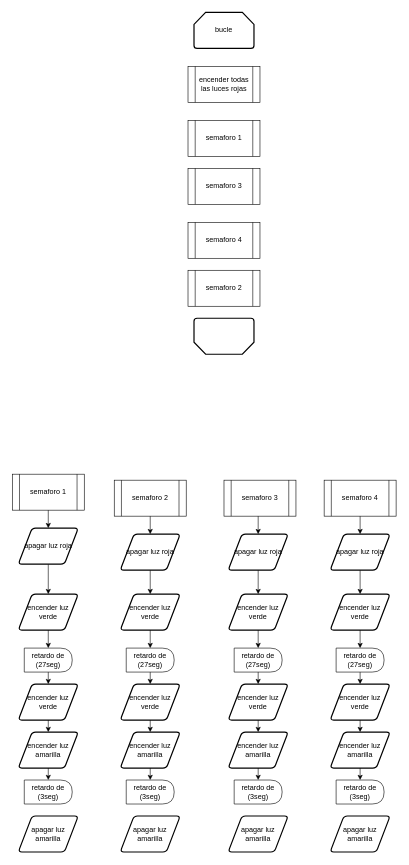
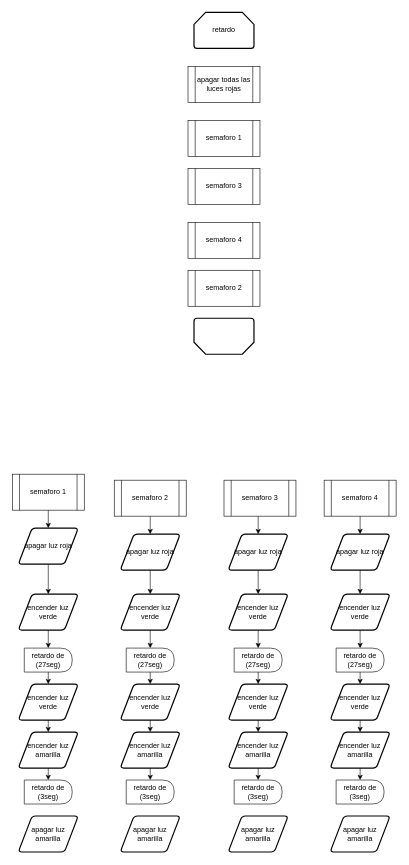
  <mxCell id="0" />
  <mxCell id="1" parent="0" />
  <mxCell id="2" value="" style="endArrow=classic;html=1;rounded=0;exitX=0.5;exitY=1;exitDx=0;exitDy=0;" parent="1" edge="1"><mxGeometry width="50" height="50" relative="1" as="geometry"><mxPoint x="80" y="940" as="sourcePoint" /><mxPoint x="80" y="990" as="targetPoint" /></mxGeometry></mxCell>
  <mxCell id="3" value="encender luz verde" style="shape=parallelogram;html=1;strokeWidth=2;perimeter=parallelogramPerimeter;whiteSpace=wrap;rounded=1;arcSize=12;size=0.23;" parent="1" vertex="1"><mxGeometry x="30" y="990" width="100" height="60" as="geometry" /></mxCell>
  <mxCell id="4" value="retardo de (27seg)" style="shape=delay;whiteSpace=wrap;html=1;" parent="1" vertex="1"><mxGeometry x="40" y="1080" width="80" height="40" as="geometry" /></mxCell>
  <mxCell id="5" value="" style="endArrow=classic;html=1;rounded=0;exitX=0.5;exitY=1;exitDx=0;exitDy=0;entryX=0.5;entryY=0;entryDx=0;entryDy=0;" parent="1" source="3" target="4" edge="1"><mxGeometry width="50" height="50" relative="1" as="geometry"><mxPoint x="380" y="1070" as="sourcePoint" /><mxPoint x="70" y="1080" as="targetPoint" /></mxGeometry></mxCell>
  <mxCell id="6" value="encender luz verde" style="shape=parallelogram;html=1;strokeWidth=2;perimeter=parallelogramPerimeter;whiteSpace=wrap;rounded=1;arcSize=12;size=0.23;" parent="1" vertex="1"><mxGeometry x="30" y="1140" width="100" height="60" as="geometry" /></mxCell>
  <mxCell id="7" value="encender luz amarilla" style="shape=parallelogram;html=1;strokeWidth=2;perimeter=parallelogramPerimeter;whiteSpace=wrap;rounded=1;arcSize=12;size=0.23;" parent="1" vertex="1"><mxGeometry x="30" y="1220" width="100" height="60" as="geometry" /></mxCell>
  <mxCell id="8" value="retardo de (3seg)" style="shape=delay;whiteSpace=wrap;html=1;" parent="1" vertex="1"><mxGeometry x="40" y="1300" width="80" height="40" as="geometry" /></mxCell>
  <mxCell id="9" value="apagar luz amarilla" style="shape=parallelogram;html=1;strokeWidth=2;perimeter=parallelogramPerimeter;whiteSpace=wrap;rounded=1;arcSize=12;size=0.23;" parent="1" vertex="1"><mxGeometry x="30" y="1360" width="100" height="60" as="geometry" /></mxCell>
  <mxCell id="10" value="apagar luz roja" style="shape=parallelogram;html=1;strokeWidth=2;perimeter=parallelogramPerimeter;whiteSpace=wrap;rounded=1;arcSize=12;size=0.23;" parent="1" vertex="1"><mxGeometry x="30" y="880" width="100" height="60" as="geometry" /></mxCell>
  <mxCell id="11" value="semaforo 1" style="shape=process;whiteSpace=wrap;html=1;backgroundOutline=1;" parent="1" vertex="1"><mxGeometry x="20" y="790" width="120" height="60" as="geometry" /></mxCell>
  <mxCell id="12" value="" style="endArrow=classic;html=1;rounded=0;entryX=0.5;entryY=0;entryDx=0;entryDy=0;" parent="1" target="6" edge="1"><mxGeometry width="50" height="50" relative="1" as="geometry"><mxPoint x="80" y="1120" as="sourcePoint" /><mxPoint x="130" y="1070" as="targetPoint" /></mxGeometry></mxCell>
  <mxCell id="13" value="" style="endArrow=classic;html=1;rounded=0;entryX=0.5;entryY=0;entryDx=0;entryDy=0;" parent="1" target="7" edge="1"><mxGeometry width="50" height="50" relative="1" as="geometry"><mxPoint x="80" y="1200" as="sourcePoint" /><mxPoint x="130" y="1150" as="targetPoint" /></mxGeometry></mxCell>
  <mxCell id="14" value="" style="endArrow=classic;html=1;rounded=0;entryX=0.5;entryY=0;entryDx=0;entryDy=0;" parent="1" target="8" edge="1"><mxGeometry width="50" height="50" relative="1" as="geometry"><mxPoint x="80" y="1280" as="sourcePoint" /><mxPoint x="130" y="1230" as="targetPoint" /></mxGeometry></mxCell>
  <mxCell id="15" value="" style="endArrow=classic;html=1;rounded=0;entryX=0.5;entryY=0;entryDx=0;entryDy=0;" parent="1" target="10" edge="1"><mxGeometry width="50" height="50" relative="1" as="geometry"><mxPoint x="80" y="850" as="sourcePoint" /><mxPoint x="130" y="800" as="targetPoint" /></mxGeometry></mxCell>
  <mxCell id="16" value="" style="endArrow=classic;html=1;rounded=0;exitX=0.5;exitY=1;exitDx=0;exitDy=0;" parent="1" edge="1"><mxGeometry width="50" height="50" relative="1" as="geometry"><mxPoint x="250" y="940" as="sourcePoint" /><mxPoint x="250" y="990" as="targetPoint" /></mxGeometry></mxCell>
  <mxCell id="17" value="encender luz verde" style="shape=parallelogram;html=1;strokeWidth=2;perimeter=parallelogramPerimeter;whiteSpace=wrap;rounded=1;arcSize=12;size=0.23;" parent="1" vertex="1"><mxGeometry x="200" y="990" width="100" height="60" as="geometry" /></mxCell>
  <mxCell id="18" value="retardo de (27seg)" style="shape=delay;whiteSpace=wrap;html=1;" parent="1" vertex="1"><mxGeometry x="210" y="1080" width="80" height="40" as="geometry" /></mxCell>
  <mxCell id="19" value="" style="endArrow=classic;html=1;rounded=0;exitX=0.5;exitY=1;exitDx=0;exitDy=0;entryX=0.5;entryY=0;entryDx=0;entryDy=0;" parent="1" source="17" target="18" edge="1"><mxGeometry width="50" height="50" relative="1" as="geometry"><mxPoint x="550" y="1070" as="sourcePoint" /><mxPoint x="240" y="1080" as="targetPoint" /></mxGeometry></mxCell>
  <mxCell id="20" value="encender luz verde" style="shape=parallelogram;html=1;strokeWidth=2;perimeter=parallelogramPerimeter;whiteSpace=wrap;rounded=1;arcSize=12;size=0.23;" parent="1" vertex="1"><mxGeometry x="200" y="1140" width="100" height="60" as="geometry" /></mxCell>
  <mxCell id="21" value="encender luz amarilla" style="shape=parallelogram;html=1;strokeWidth=2;perimeter=parallelogramPerimeter;whiteSpace=wrap;rounded=1;arcSize=12;size=0.23;" parent="1" vertex="1"><mxGeometry x="200" y="1220" width="100" height="60" as="geometry" /></mxCell>
  <mxCell id="22" value="retardo de (3seg)" style="shape=delay;whiteSpace=wrap;html=1;" parent="1" vertex="1"><mxGeometry x="210" y="1300" width="80" height="40" as="geometry" /></mxCell>
  <mxCell id="23" value="apagar luz amarilla" style="shape=parallelogram;html=1;strokeWidth=2;perimeter=parallelogramPerimeter;whiteSpace=wrap;rounded=1;arcSize=12;size=0.23;" parent="1" vertex="1"><mxGeometry x="200" y="1360" width="100" height="60" as="geometry" /></mxCell>
  <mxCell id="24" value="apagar luz roja" style="shape=parallelogram;html=1;strokeWidth=2;perimeter=parallelogramPerimeter;whiteSpace=wrap;rounded=1;arcSize=12;size=0.23;" parent="1" vertex="1"><mxGeometry x="200" y="890" width="100" height="60" as="geometry" /></mxCell>
  <mxCell id="25" value="semaforo 2" style="shape=process;whiteSpace=wrap;html=1;backgroundOutline=1;" parent="1" vertex="1"><mxGeometry x="190" y="800" width="120" height="60" as="geometry" /></mxCell>
  <mxCell id="26" value="" style="endArrow=classic;html=1;rounded=0;entryX=0.5;entryY=0;entryDx=0;entryDy=0;" parent="1" target="20" edge="1"><mxGeometry width="50" height="50" relative="1" as="geometry"><mxPoint x="250" y="1120" as="sourcePoint" /><mxPoint x="300" y="1070" as="targetPoint" /></mxGeometry></mxCell>
  <mxCell id="27" value="" style="endArrow=classic;html=1;rounded=0;entryX=0.5;entryY=0;entryDx=0;entryDy=0;" parent="1" target="21" edge="1"><mxGeometry width="50" height="50" relative="1" as="geometry"><mxPoint x="250" y="1200" as="sourcePoint" /><mxPoint x="300" y="1150" as="targetPoint" /></mxGeometry></mxCell>
  <mxCell id="28" value="" style="endArrow=classic;html=1;rounded=0;entryX=0.5;entryY=0;entryDx=0;entryDy=0;" parent="1" target="22" edge="1"><mxGeometry width="50" height="50" relative="1" as="geometry"><mxPoint x="250" y="1280" as="sourcePoint" /><mxPoint x="300" y="1230" as="targetPoint" /></mxGeometry></mxCell>
  <mxCell id="29" value="" style="endArrow=classic;html=1;rounded=0;entryX=0.5;entryY=0;entryDx=0;entryDy=0;" parent="1" target="24" edge="1"><mxGeometry width="50" height="50" relative="1" as="geometry"><mxPoint x="250" y="860" as="sourcePoint" /><mxPoint x="300" y="810" as="targetPoint" /></mxGeometry></mxCell>
  <mxCell id="30" value="" style="endArrow=classic;html=1;rounded=0;exitX=0.5;exitY=1;exitDx=0;exitDy=0;" parent="1" edge="1"><mxGeometry width="50" height="50" relative="1" as="geometry"><mxPoint x="430" y="940" as="sourcePoint" /><mxPoint x="430" y="990" as="targetPoint" /></mxGeometry></mxCell>
  <mxCell id="31" value="encender luz verde" style="shape=parallelogram;html=1;strokeWidth=2;perimeter=parallelogramPerimeter;whiteSpace=wrap;rounded=1;arcSize=12;size=0.23;" parent="1" vertex="1"><mxGeometry x="380" y="990" width="100" height="60" as="geometry" /></mxCell>
  <mxCell id="32" value="retardo de (27seg)" style="shape=delay;whiteSpace=wrap;html=1;" parent="1" vertex="1"><mxGeometry x="390" y="1080" width="80" height="40" as="geometry" /></mxCell>
  <mxCell id="33" value="" style="endArrow=classic;html=1;rounded=0;exitX=0.5;exitY=1;exitDx=0;exitDy=0;entryX=0.5;entryY=0;entryDx=0;entryDy=0;" parent="1" source="31" target="32" edge="1"><mxGeometry width="50" height="50" relative="1" as="geometry"><mxPoint x="730" y="1070" as="sourcePoint" /><mxPoint x="420" y="1080" as="targetPoint" /></mxGeometry></mxCell>
  <mxCell id="34" value="encender luz verde" style="shape=parallelogram;html=1;strokeWidth=2;perimeter=parallelogramPerimeter;whiteSpace=wrap;rounded=1;arcSize=12;size=0.23;" parent="1" vertex="1"><mxGeometry x="380" y="1140" width="100" height="60" as="geometry" /></mxCell>
  <mxCell id="35" value="encender luz amarilla" style="shape=parallelogram;html=1;strokeWidth=2;perimeter=parallelogramPerimeter;whiteSpace=wrap;rounded=1;arcSize=12;size=0.23;" parent="1" vertex="1"><mxGeometry x="380" y="1220" width="100" height="60" as="geometry" /></mxCell>
  <mxCell id="36" value="retardo de (3seg)" style="shape=delay;whiteSpace=wrap;html=1;" parent="1" vertex="1"><mxGeometry x="390" y="1300" width="80" height="40" as="geometry" /></mxCell>
  <mxCell id="37" value="apagar luz amarilla" style="shape=parallelogram;html=1;strokeWidth=2;perimeter=parallelogramPerimeter;whiteSpace=wrap;rounded=1;arcSize=12;size=0.23;" parent="1" vertex="1"><mxGeometry x="380" y="1360" width="100" height="60" as="geometry" /></mxCell>
  <mxCell id="38" value="apagar luz roja" style="shape=parallelogram;html=1;strokeWidth=2;perimeter=parallelogramPerimeter;whiteSpace=wrap;rounded=1;arcSize=12;size=0.23;" parent="1" vertex="1"><mxGeometry x="380" y="890" width="100" height="60" as="geometry" /></mxCell>
  <mxCell id="39" value="semaforo 3" style="shape=process;whiteSpace=wrap;html=1;backgroundOutline=1;" parent="1" vertex="1"><mxGeometry x="373" y="800" width="120" height="60" as="geometry" /></mxCell>
  <mxCell id="40" value="" style="endArrow=classic;html=1;rounded=0;entryX=0.5;entryY=0;entryDx=0;entryDy=0;" parent="1" target="34" edge="1"><mxGeometry width="50" height="50" relative="1" as="geometry"><mxPoint x="430" y="1120" as="sourcePoint" /><mxPoint x="480" y="1070" as="targetPoint" /></mxGeometry></mxCell>
  <mxCell id="41" value="" style="endArrow=classic;html=1;rounded=0;entryX=0.5;entryY=0;entryDx=0;entryDy=0;" parent="1" target="35" edge="1"><mxGeometry width="50" height="50" relative="1" as="geometry"><mxPoint x="430" y="1200" as="sourcePoint" /><mxPoint x="480" y="1150" as="targetPoint" /></mxGeometry></mxCell>
  <mxCell id="42" value="" style="endArrow=classic;html=1;rounded=0;entryX=0.5;entryY=0;entryDx=0;entryDy=0;" parent="1" target="36" edge="1"><mxGeometry width="50" height="50" relative="1" as="geometry"><mxPoint x="430" y="1280" as="sourcePoint" /><mxPoint x="480" y="1230" as="targetPoint" /></mxGeometry></mxCell>
  <mxCell id="43" value="" style="endArrow=classic;html=1;rounded=0;entryX=0.5;entryY=0;entryDx=0;entryDy=0;" parent="1" target="38" edge="1"><mxGeometry width="50" height="50" relative="1" as="geometry"><mxPoint x="430" y="860" as="sourcePoint" /><mxPoint x="480" y="810" as="targetPoint" /></mxGeometry></mxCell>
  <mxCell id="44" value="" style="endArrow=classic;html=1;rounded=0;exitX=0.5;exitY=1;exitDx=0;exitDy=0;" parent="1" edge="1"><mxGeometry width="50" height="50" relative="1" as="geometry"><mxPoint x="600" y="940" as="sourcePoint" /><mxPoint x="600" y="990" as="targetPoint" /></mxGeometry></mxCell>
  <mxCell id="45" value="encender luz verde" style="shape=parallelogram;html=1;strokeWidth=2;perimeter=parallelogramPerimeter;whiteSpace=wrap;rounded=1;arcSize=12;size=0.23;" parent="1" vertex="1"><mxGeometry x="550" y="990" width="100" height="60" as="geometry" /></mxCell>
  <mxCell id="46" value="retardo de (27seg)" style="shape=delay;whiteSpace=wrap;html=1;" parent="1" vertex="1"><mxGeometry x="560" y="1080" width="80" height="40" as="geometry" /></mxCell>
  <mxCell id="47" value="" style="endArrow=classic;html=1;rounded=0;exitX=0.5;exitY=1;exitDx=0;exitDy=0;entryX=0.5;entryY=0;entryDx=0;entryDy=0;" parent="1" source="45" target="46" edge="1"><mxGeometry width="50" height="50" relative="1" as="geometry"><mxPoint x="900" y="1070" as="sourcePoint" /><mxPoint x="590" y="1080" as="targetPoint" /></mxGeometry></mxCell>
  <mxCell id="48" value="encender luz verde" style="shape=parallelogram;html=1;strokeWidth=2;perimeter=parallelogramPerimeter;whiteSpace=wrap;rounded=1;arcSize=12;size=0.23;" parent="1" vertex="1"><mxGeometry x="550" y="1140" width="100" height="60" as="geometry" /></mxCell>
  <mxCell id="49" value="encender luz amarilla" style="shape=parallelogram;html=1;strokeWidth=2;perimeter=parallelogramPerimeter;whiteSpace=wrap;rounded=1;arcSize=12;size=0.23;" parent="1" vertex="1"><mxGeometry x="550" y="1220" width="100" height="60" as="geometry" /></mxCell>
  <mxCell id="50" value="retardo de (3seg)" style="shape=delay;whiteSpace=wrap;html=1;" parent="1" vertex="1"><mxGeometry x="560" y="1300" width="80" height="40" as="geometry" /></mxCell>
  <mxCell id="51" value="apagar luz amarilla" style="shape=parallelogram;html=1;strokeWidth=2;perimeter=parallelogramPerimeter;whiteSpace=wrap;rounded=1;arcSize=12;size=0.23;" parent="1" vertex="1"><mxGeometry x="550" y="1360" width="100" height="60" as="geometry" /></mxCell>
  <mxCell id="52" value="apagar luz roja" style="shape=parallelogram;html=1;strokeWidth=2;perimeter=parallelogramPerimeter;whiteSpace=wrap;rounded=1;arcSize=12;size=0.23;" parent="1" vertex="1"><mxGeometry x="550" y="890" width="100" height="60" as="geometry" /></mxCell>
  <mxCell id="53" value="semaforo 4" style="shape=process;whiteSpace=wrap;html=1;backgroundOutline=1;" parent="1" vertex="1"><mxGeometry x="540" y="800" width="120" height="60" as="geometry" /></mxCell>
  <mxCell id="54" value="" style="endArrow=classic;html=1;rounded=0;entryX=0.5;entryY=0;entryDx=0;entryDy=0;" parent="1" target="48" edge="1"><mxGeometry width="50" height="50" relative="1" as="geometry"><mxPoint x="600" y="1120" as="sourcePoint" /><mxPoint x="650" y="1070" as="targetPoint" /></mxGeometry></mxCell>
  <mxCell id="55" value="" style="endArrow=classic;html=1;rounded=0;entryX=0.5;entryY=0;entryDx=0;entryDy=0;" parent="1" target="49" edge="1"><mxGeometry width="50" height="50" relative="1" as="geometry"><mxPoint x="600" y="1200" as="sourcePoint" /><mxPoint x="650" y="1150" as="targetPoint" /></mxGeometry></mxCell>
  <mxCell id="56" value="" style="endArrow=classic;html=1;rounded=0;entryX=0.5;entryY=0;entryDx=0;entryDy=0;" parent="1" target="50" edge="1"><mxGeometry width="50" height="50" relative="1" as="geometry"><mxPoint x="600" y="1280" as="sourcePoint" /><mxPoint x="650" y="1230" as="targetPoint" /></mxGeometry></mxCell>
  <mxCell id="57" value="" style="endArrow=classic;html=1;rounded=0;entryX=0.5;entryY=0;entryDx=0;entryDy=0;" parent="1" target="52" edge="1"><mxGeometry width="50" height="50" relative="1" as="geometry"><mxPoint x="600" y="860" as="sourcePoint" /><mxPoint x="650" y="810" as="targetPoint" /></mxGeometry></mxCell>
- <mxCell id="58" value="bucle" style="strokeWidth=2;html=1;shape=mxgraph.flowchart.loop_limit;whiteSpace=wrap;" parent="1" vertex="1"><mxGeometry x="323" y="20" width="100" height="60" as="geometry" /></mxCell>
+ <mxCell id="58" value="retardo" style="strokeWidth=2;html=1;shape=mxgraph.flowchart.loop_limit;whiteSpace=wrap;" parent="1" vertex="1"><mxGeometry x="323" y="20" width="100" height="60" as="geometry" /></mxCell>
  <mxCell id="59" value="semaforo 1" style="shape=process;whiteSpace=wrap;html=1;backgroundOutline=1;" parent="1" vertex="1"><mxGeometry x="313" y="200" width="120" height="60" as="geometry" /></mxCell>
  <mxCell id="60" value="semaforo 3" style="shape=process;whiteSpace=wrap;html=1;backgroundOutline=1;" parent="1" vertex="1"><mxGeometry x="313" y="280" width="120" height="60" as="geometry" /></mxCell>
  <mxCell id="61" value="semaforo 4" style="shape=process;whiteSpace=wrap;html=1;backgroundOutline=1;" parent="1" vertex="1"><mxGeometry x="313" y="370" width="120" height="60" as="geometry" /></mxCell>
  <mxCell id="62" value="semaforo 2" style="shape=process;whiteSpace=wrap;html=1;backgroundOutline=1;" parent="1" vertex="1"><mxGeometry x="313" y="450" width="120" height="60" as="geometry" /></mxCell>
  <mxCell id="63" value="" style="strokeWidth=2;html=1;shape=mxgraph.flowchart.loop_limit;whiteSpace=wrap;rotation=-180;" parent="1" vertex="1"><mxGeometry x="323" y="530" width="100" height="60" as="geometry" /></mxCell>
- <mxCell id="64" value="encender todas las luces rojas" style="shape=process;whiteSpace=wrap;html=1;backgroundOutline=1;" parent="1" vertex="1"><mxGeometry x="313" y="110" width="120" height="60" as="geometry" /></mxCell>
+ <mxCell id="64" value="apagar todas las luces rojas" style="shape=process;whiteSpace=wrap;html=1;backgroundOutline=1;" parent="1" vertex="1"><mxGeometry x="313" y="110" width="120" height="60" as="geometry" /></mxCell>
